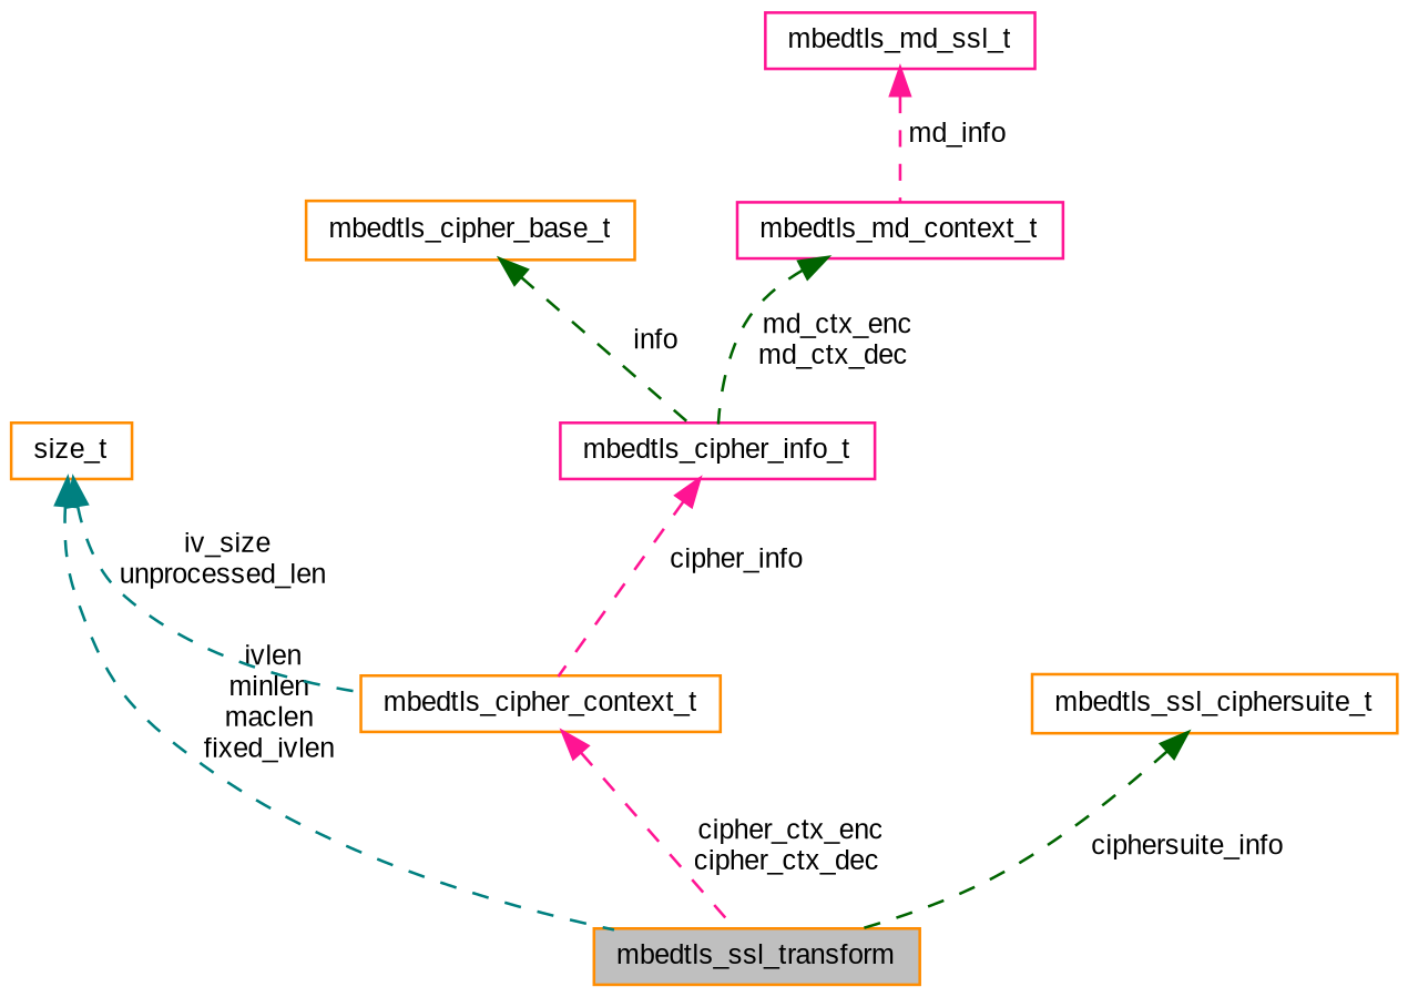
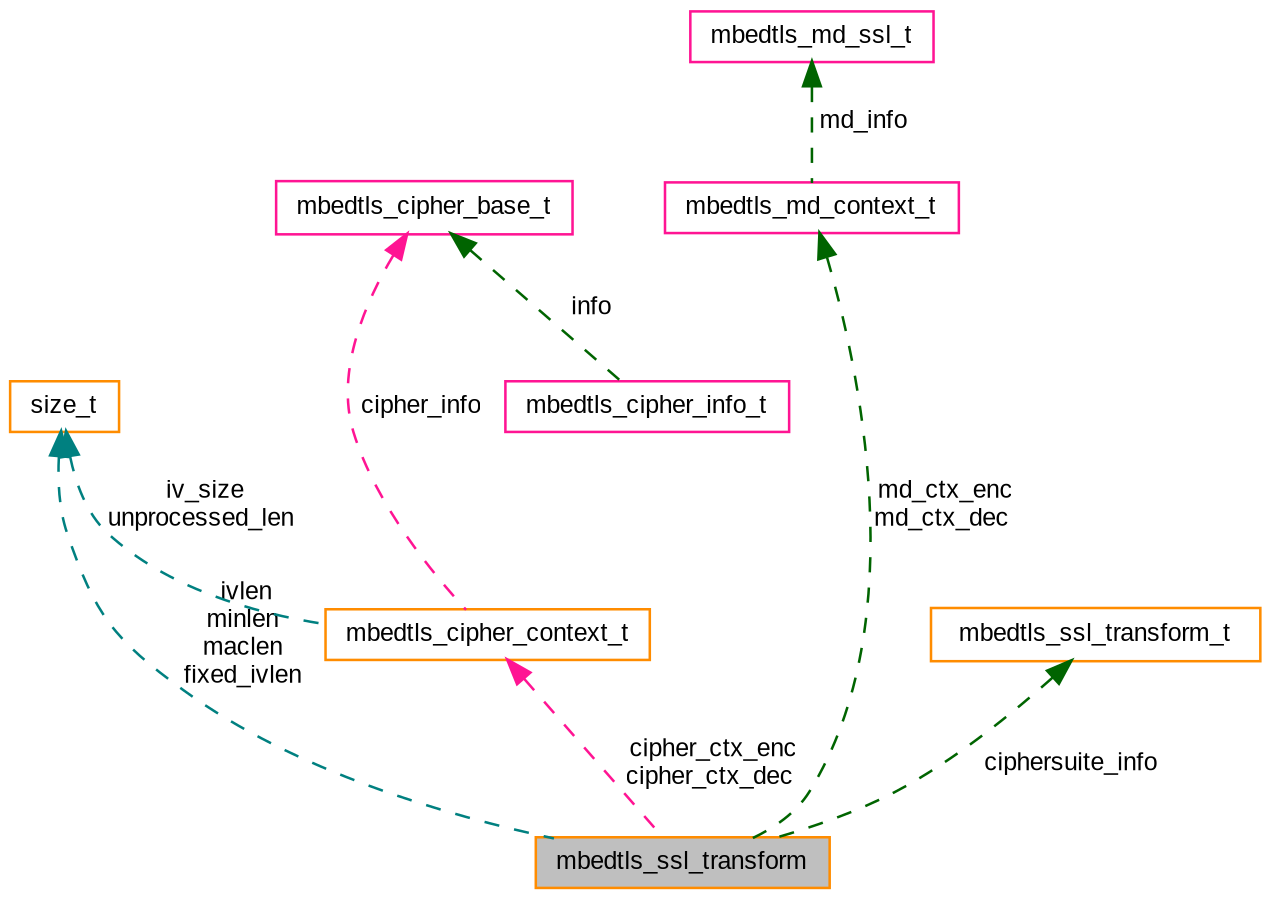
  digraph {
    fontname="Liberation Sans"
    node [color=darkorange fillcolor=white fontname="Liberation Sans" fontsize=10 shape=record style=filled]
    edge [color=darkgreen dir=back fontname="Liberation Sans" fontsize=10 labelfontname=Helvetica labelfontsize=10 style=dashed]
    n1 [fillcolor=grey75 fontcolor=black height=0.2 label=mbedtls_ssl_transform width=0.4]
    n2 [height=0.2 label=mbedtls_cipher_context_t width=0.4]
    n3 [height=0.2 label=size_t width=0.4]
    n4 [color=deeppink height=0.2 label=mbedtls_cipher_info_t width=0.4]
-   n5 [height=0.2 label=mbedtls_cipher_base_t width=0.4]
+   n5 [color=deeppink height=0.2 label=mbedtls_cipher_base_t width=0.4]
    n6 [color=deeppink height=0.2 label=mbedtls_md_context_t width=0.4]
    n7 [color=deeppink height=0.2 label=mbedtls_md_ssl_t width=0.4]
-   n8 [height=0.2 label=mbedtls_ssl_ciphersuite_t width=0.4]
+   n8 [height=0.2 label=mbedtls_ssl_transform_t width=0.4]
    n2 -> n1 [color=deeppink label=" cipher_ctx_enc\ncipher_ctx_dec"]
    n3 -> n1 [color=teal label=" ivlen\nminlen\nmaclen\nfixed_ivlen"]
    n3 -> n2 [color=teal label=" iv_size\nunprocessed_len"]
-   n4 -> n2 [color=deeppink label=" cipher_info"]
+   n5 -> n2 [color=deeppink label=" cipher_info"]
    n5 -> n4 [label=" info"]
-   n6 -> n4 [label=" md_ctx_enc\nmd_ctx_dec"]
-   n7 -> n6 [color=deeppink label=" md_info"]
+   n6 -> n1 [label=" md_ctx_enc\nmd_ctx_dec"]
+   n7 -> n6 [label=" md_info"]
    n8 -> n1 [label=" ciphersuite_info"]
  }
